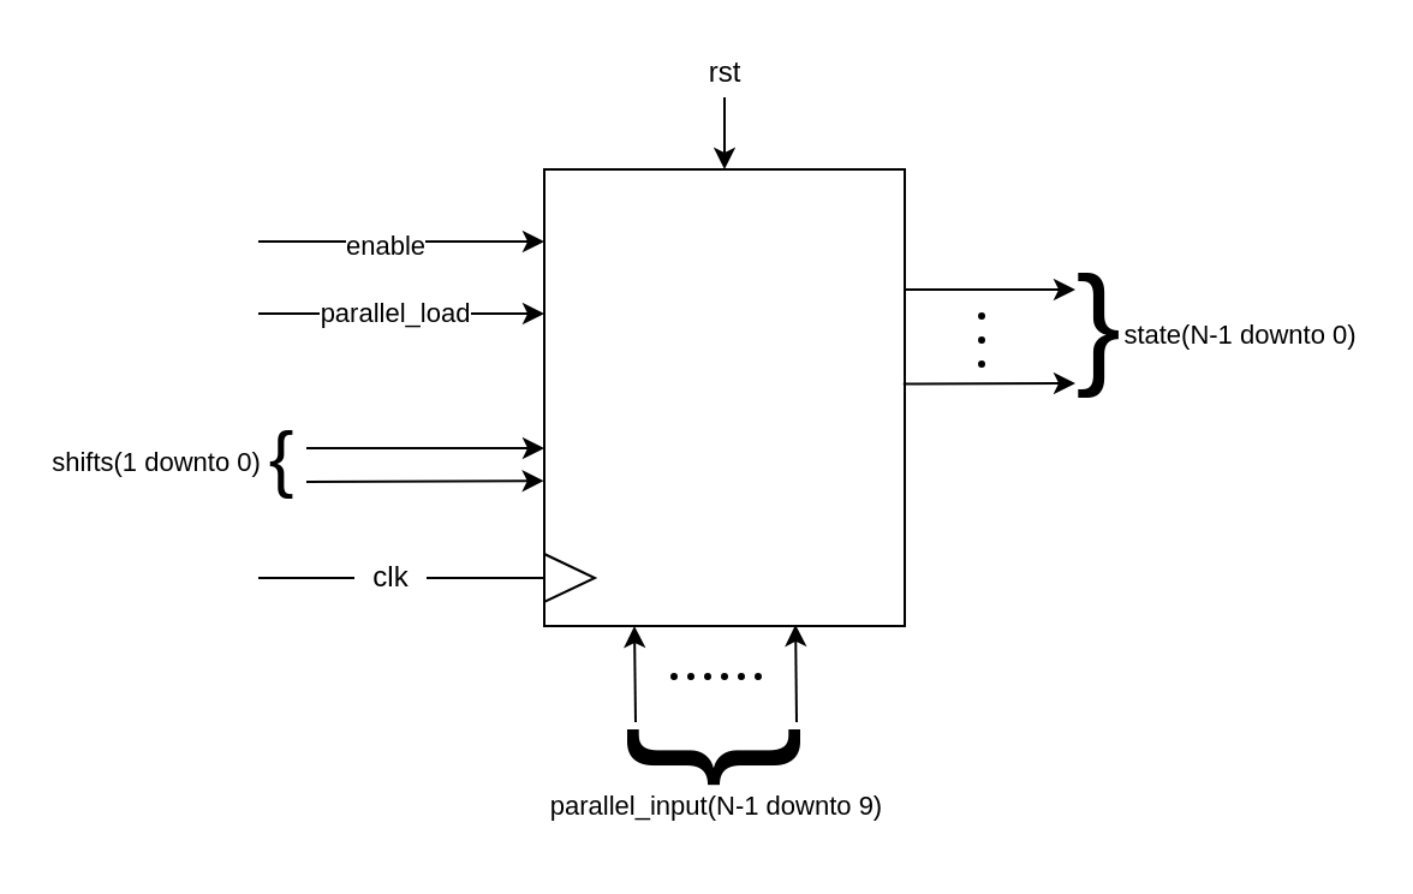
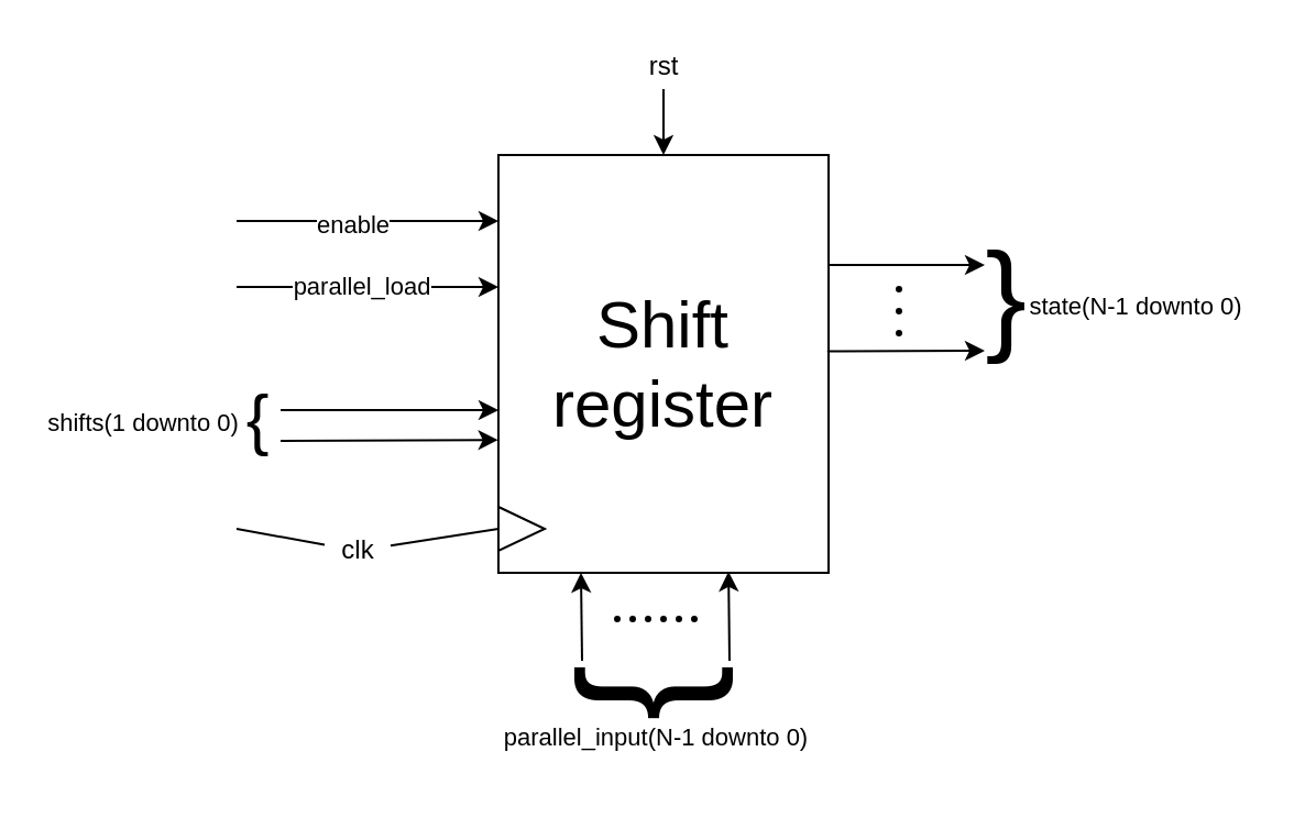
  <mxCell id="0" />
  <mxCell id="1" parent="0" />
  <mxCell id="2" value="" style="rounded=0;whiteSpace=wrap;html=1;" vertex="1" parent="1"><mxGeometry x="226" y="70" width="150" height="190" as="geometry" /></mxCell>
  <mxCell id="3" value="" style="endArrow=classic;html=1;rounded=0;entryX=0.5;entryY=0;entryDx=0;entryDy=0;" edge="1" parent="1" target="2"><mxGeometry width="50" height="50" relative="1" as="geometry"><mxPoint x="301" y="40" as="sourcePoint" /><mxPoint x="327" y="160" as="targetPoint" /></mxGeometry></mxCell>
  <mxCell id="4" value="rst" style="text;html=1;align=center;verticalAlign=middle;resizable=0;points=[];autosize=1;strokeColor=none;fillColor=none;" vertex="1" parent="1"><mxGeometry x="286" y="20" width="30" height="20" as="geometry" /></mxCell>
  <mxCell id="5" value="" style="triangle;whiteSpace=wrap;html=1;" vertex="1" parent="1"><mxGeometry x="226" y="230" width="21" height="20" as="geometry" /></mxCell>
  <mxCell id="6" value="" style="endArrow=none;html=1;rounded=0;startArrow=none;" edge="1" parent="1" source="7"><mxGeometry width="50" height="50" relative="1" as="geometry"><mxPoint x="277" y="140" as="sourcePoint" /><mxPoint x="107" y="240" as="targetPoint" /></mxGeometry></mxCell>
- <mxCell id="7" value="clk" style="text;html=1;align=center;verticalAlign=middle;resizable=0;points=[];autosize=1;strokeColor=none;fillColor=none;" vertex="1" parent="1"><mxGeometry x="147" y="230" width="30" height="20" as="geometry" /></mxCell>
+ <mxCell id="7" value="clk" style="text;html=1;align=center;verticalAlign=middle;resizable=0;points=[];autosize=1;strokeColor=none;fillColor=none;" vertex="1" parent="1"><mxGeometry x="147" y="240" width="30" height="20" as="geometry" /></mxCell>
  <mxCell id="8" value="" style="endArrow=none;html=1;rounded=0;exitX=0;exitY=0.5;exitDx=0;exitDy=0;" edge="1" parent="1" source="5" target="7"><mxGeometry width="50" height="50" relative="1" as="geometry"><mxPoint x="226" y="240" as="sourcePoint" /><mxPoint x="167" y="240" as="targetPoint" /></mxGeometry></mxCell>
  <mxCell id="9" value="" style="endArrow=classic;html=1;rounded=0;" edge="1" parent="1"><mxGeometry width="50" height="50" relative="1" as="geometry"><mxPoint x="107" y="100" as="sourcePoint" /><mxPoint x="226" y="100" as="targetPoint" /></mxGeometry></mxCell>
  <mxCell id="10" value="enable" style="edgeLabel;html=1;align=center;verticalAlign=middle;resizable=0;points=[];" vertex="1" connectable="0" parent="9"><mxGeometry x="-0.132" y="-1" relative="1" as="geometry"><mxPoint as="offset" /></mxGeometry></mxCell>
  <mxCell id="11" value="" style="endArrow=classic;html=1;rounded=0;" edge="1" parent="1"><mxGeometry width="50" height="50" relative="1" as="geometry"><mxPoint x="107" y="130" as="sourcePoint" /><mxPoint x="226" y="130" as="targetPoint" /></mxGeometry></mxCell>
  <mxCell id="12" value="parallel_load" style="edgeLabel;html=1;align=center;verticalAlign=middle;resizable=0;points=[];" vertex="1" connectable="0" parent="11"><mxGeometry x="-0.304" y="1" relative="1" as="geometry"><mxPoint x="15" as="offset" /></mxGeometry></mxCell>
  <mxCell id="13" value="" style="endArrow=classic;html=1;rounded=0;" edge="1" parent="1"><mxGeometry width="50" height="50" relative="1" as="geometry"><mxPoint x="127" y="186" as="sourcePoint" /><mxPoint x="226" y="186" as="targetPoint" /></mxGeometry></mxCell>
  <mxCell id="14" value="" style="endArrow=classic;html=1;rounded=0;entryX=-0.001;entryY=0.682;entryDx=0;entryDy=0;entryPerimeter=0;" edge="1" parent="1" target="2"><mxGeometry width="50" height="50" relative="1" as="geometry"><mxPoint x="127" y="200" as="sourcePoint" /><mxPoint x="207" y="170" as="targetPoint" /></mxGeometry></mxCell>
  <mxCell id="15" value="&lt;font style=&quot;font-size: 31px&quot;&gt;{&lt;/font&gt;" style="text;html=1;strokeColor=none;fillColor=none;align=center;verticalAlign=middle;whiteSpace=wrap;rounded=0;" vertex="1" parent="1"><mxGeometry x="87" y="175" width="60" height="30" as="geometry" /></mxCell>
  <mxCell id="16" value="shifts(1 downto 0)" style="text;html=1;strokeColor=none;fillColor=none;align=center;verticalAlign=middle;whiteSpace=wrap;rounded=0;fontSize=11;" vertex="1" parent="1"><mxGeometry x="20" y="177" width="90" height="30" as="geometry" /></mxCell>
  <mxCell id="17" value="" style="endArrow=classic;html=1;rounded=0;fontSize=11;entryX=0.25;entryY=1;entryDx=0;entryDy=0;" edge="1" parent="1" target="2"><mxGeometry width="50" height="50" relative="1" as="geometry"><mxPoint x="264" y="300" as="sourcePoint" /><mxPoint x="307" y="230" as="targetPoint" /></mxGeometry></mxCell>
  <mxCell id="18" value="" style="ellipse;whiteSpace=wrap;html=1;aspect=fixed;fillColor=#000000;" vertex="1" parent="1"><mxGeometry x="293" y="280" width="2" height="2" as="geometry" /></mxCell>
  <mxCell id="19" value="" style="ellipse;whiteSpace=wrap;html=1;aspect=fixed;fillColor=#000000;" vertex="1" parent="1"><mxGeometry x="300" y="280" width="2" height="2" as="geometry" /></mxCell>
  <mxCell id="20" value="" style="ellipse;whiteSpace=wrap;html=1;aspect=fixed;fillColor=#000000;" vertex="1" parent="1"><mxGeometry x="307" y="280" width="2" height="2" as="geometry" /></mxCell>
  <mxCell id="21" value="" style="ellipse;whiteSpace=wrap;html=1;aspect=fixed;fillColor=#000000;" vertex="1" parent="1"><mxGeometry x="314" y="280" width="2" height="2" as="geometry" /></mxCell>
  <mxCell id="22" value="" style="endArrow=classic;html=1;rounded=0;fontSize=11;entryX=0.697;entryY=0.997;entryDx=0;entryDy=0;entryPerimeter=0;" edge="1" parent="1" target="2"><mxGeometry width="50" height="50" relative="1" as="geometry"><mxPoint x="331" y="300" as="sourcePoint" /><mxPoint x="321" y="260" as="targetPoint" /></mxGeometry></mxCell>
  <mxCell id="23" value="&lt;font style=&quot;font-size: 77px&quot;&gt;{&lt;/font&gt;" style="text;html=1;strokeColor=none;fillColor=none;align=center;verticalAlign=middle;whiteSpace=wrap;rounded=0;rotation=270;" vertex="1" parent="1"><mxGeometry x="260" y="282.5" width="60" height="65" as="geometry" /></mxCell>
  <mxCell id="24" value="" style="ellipse;whiteSpace=wrap;html=1;aspect=fixed;fillColor=#000000;" vertex="1" parent="1"><mxGeometry x="286" y="280" width="2" height="2" as="geometry" /></mxCell>
  <mxCell id="25" value="" style="ellipse;whiteSpace=wrap;html=1;aspect=fixed;fillColor=#000000;" vertex="1" parent="1"><mxGeometry x="279" y="280" width="2" height="2" as="geometry" /></mxCell>
- <mxCell id="26" value="parallel_input(N-1 downto 9)" style="text;html=1;strokeColor=none;fillColor=none;align=center;verticalAlign=middle;whiteSpace=wrap;rounded=0;fontSize=11;" vertex="1" parent="1"><mxGeometry x="223" y="320" width="150" height="30" as="geometry" /></mxCell>
+ <mxCell id="26" value="parallel_input(N-1 downto 0)" style="text;html=1;strokeColor=none;fillColor=none;align=center;verticalAlign=middle;whiteSpace=wrap;rounded=0;fontSize=11;" vertex="1" parent="1"><mxGeometry x="223" y="320" width="150" height="30" as="geometry" /></mxCell>
  <mxCell id="27" value="" style="endArrow=classic;html=1;rounded=0;fontSize=11;exitX=0.999;exitY=0.263;exitDx=0;exitDy=0;exitPerimeter=0;" edge="1" parent="1" source="2"><mxGeometry width="50" height="50" relative="1" as="geometry"><mxPoint x="377" y="120" as="sourcePoint" /><mxPoint x="447" y="120" as="targetPoint" /></mxGeometry></mxCell>
  <mxCell id="28" value="" style="ellipse;whiteSpace=wrap;html=1;aspect=fixed;fillColor=#000000;" vertex="1" parent="1"><mxGeometry x="407" y="130" width="2" height="2" as="geometry" /></mxCell>
  <mxCell id="29" value="" style="ellipse;whiteSpace=wrap;html=1;aspect=fixed;fillColor=#000000;" vertex="1" parent="1"><mxGeometry x="407" y="140" width="2" height="2" as="geometry" /></mxCell>
  <mxCell id="30" value="" style="ellipse;whiteSpace=wrap;html=1;aspect=fixed;fillColor=#000000;" vertex="1" parent="1"><mxGeometry x="407" y="150" width="2" height="2" as="geometry" /></mxCell>
  <mxCell id="31" value="" style="endArrow=classic;html=1;rounded=0;fontSize=11;exitX=0.996;exitY=0.47;exitDx=0;exitDy=0;exitPerimeter=0;" edge="1" parent="1" source="2"><mxGeometry width="50" height="50" relative="1" as="geometry"><mxPoint x="387" y="180" as="sourcePoint" /><mxPoint x="447" y="159" as="targetPoint" /></mxGeometry></mxCell>
  <mxCell id="32" value="&lt;font style=&quot;font-size: 56px&quot;&gt;{&lt;/font&gt;" style="text;html=1;strokeColor=none;fillColor=none;align=center;verticalAlign=middle;whiteSpace=wrap;rounded=0;rotation=180;" vertex="1" parent="1"><mxGeometry x="427" y="130" width="60" height="30" as="geometry" /></mxCell>
  <mxCell id="33" value="state(N-1 downto 0)" style="text;html=1;strokeColor=none;fillColor=none;align=center;verticalAlign=middle;whiteSpace=wrap;rounded=0;fontSize=11;" vertex="1" parent="1"><mxGeometry x="466" y="124" width="100" height="30" as="geometry" /></mxCell>
+ <mxCell id="34" value="&lt;font style=&quot;font-size: 30px&quot;&gt;Shift register&lt;/font&gt;" style="text;html=1;strokeColor=none;fillColor=none;align=center;verticalAlign=middle;whiteSpace=wrap;rounded=0;fontSize=11;" vertex="1" parent="1"><mxGeometry x="248" y="125" width="106" height="80" as="geometry" /></mxCell>
